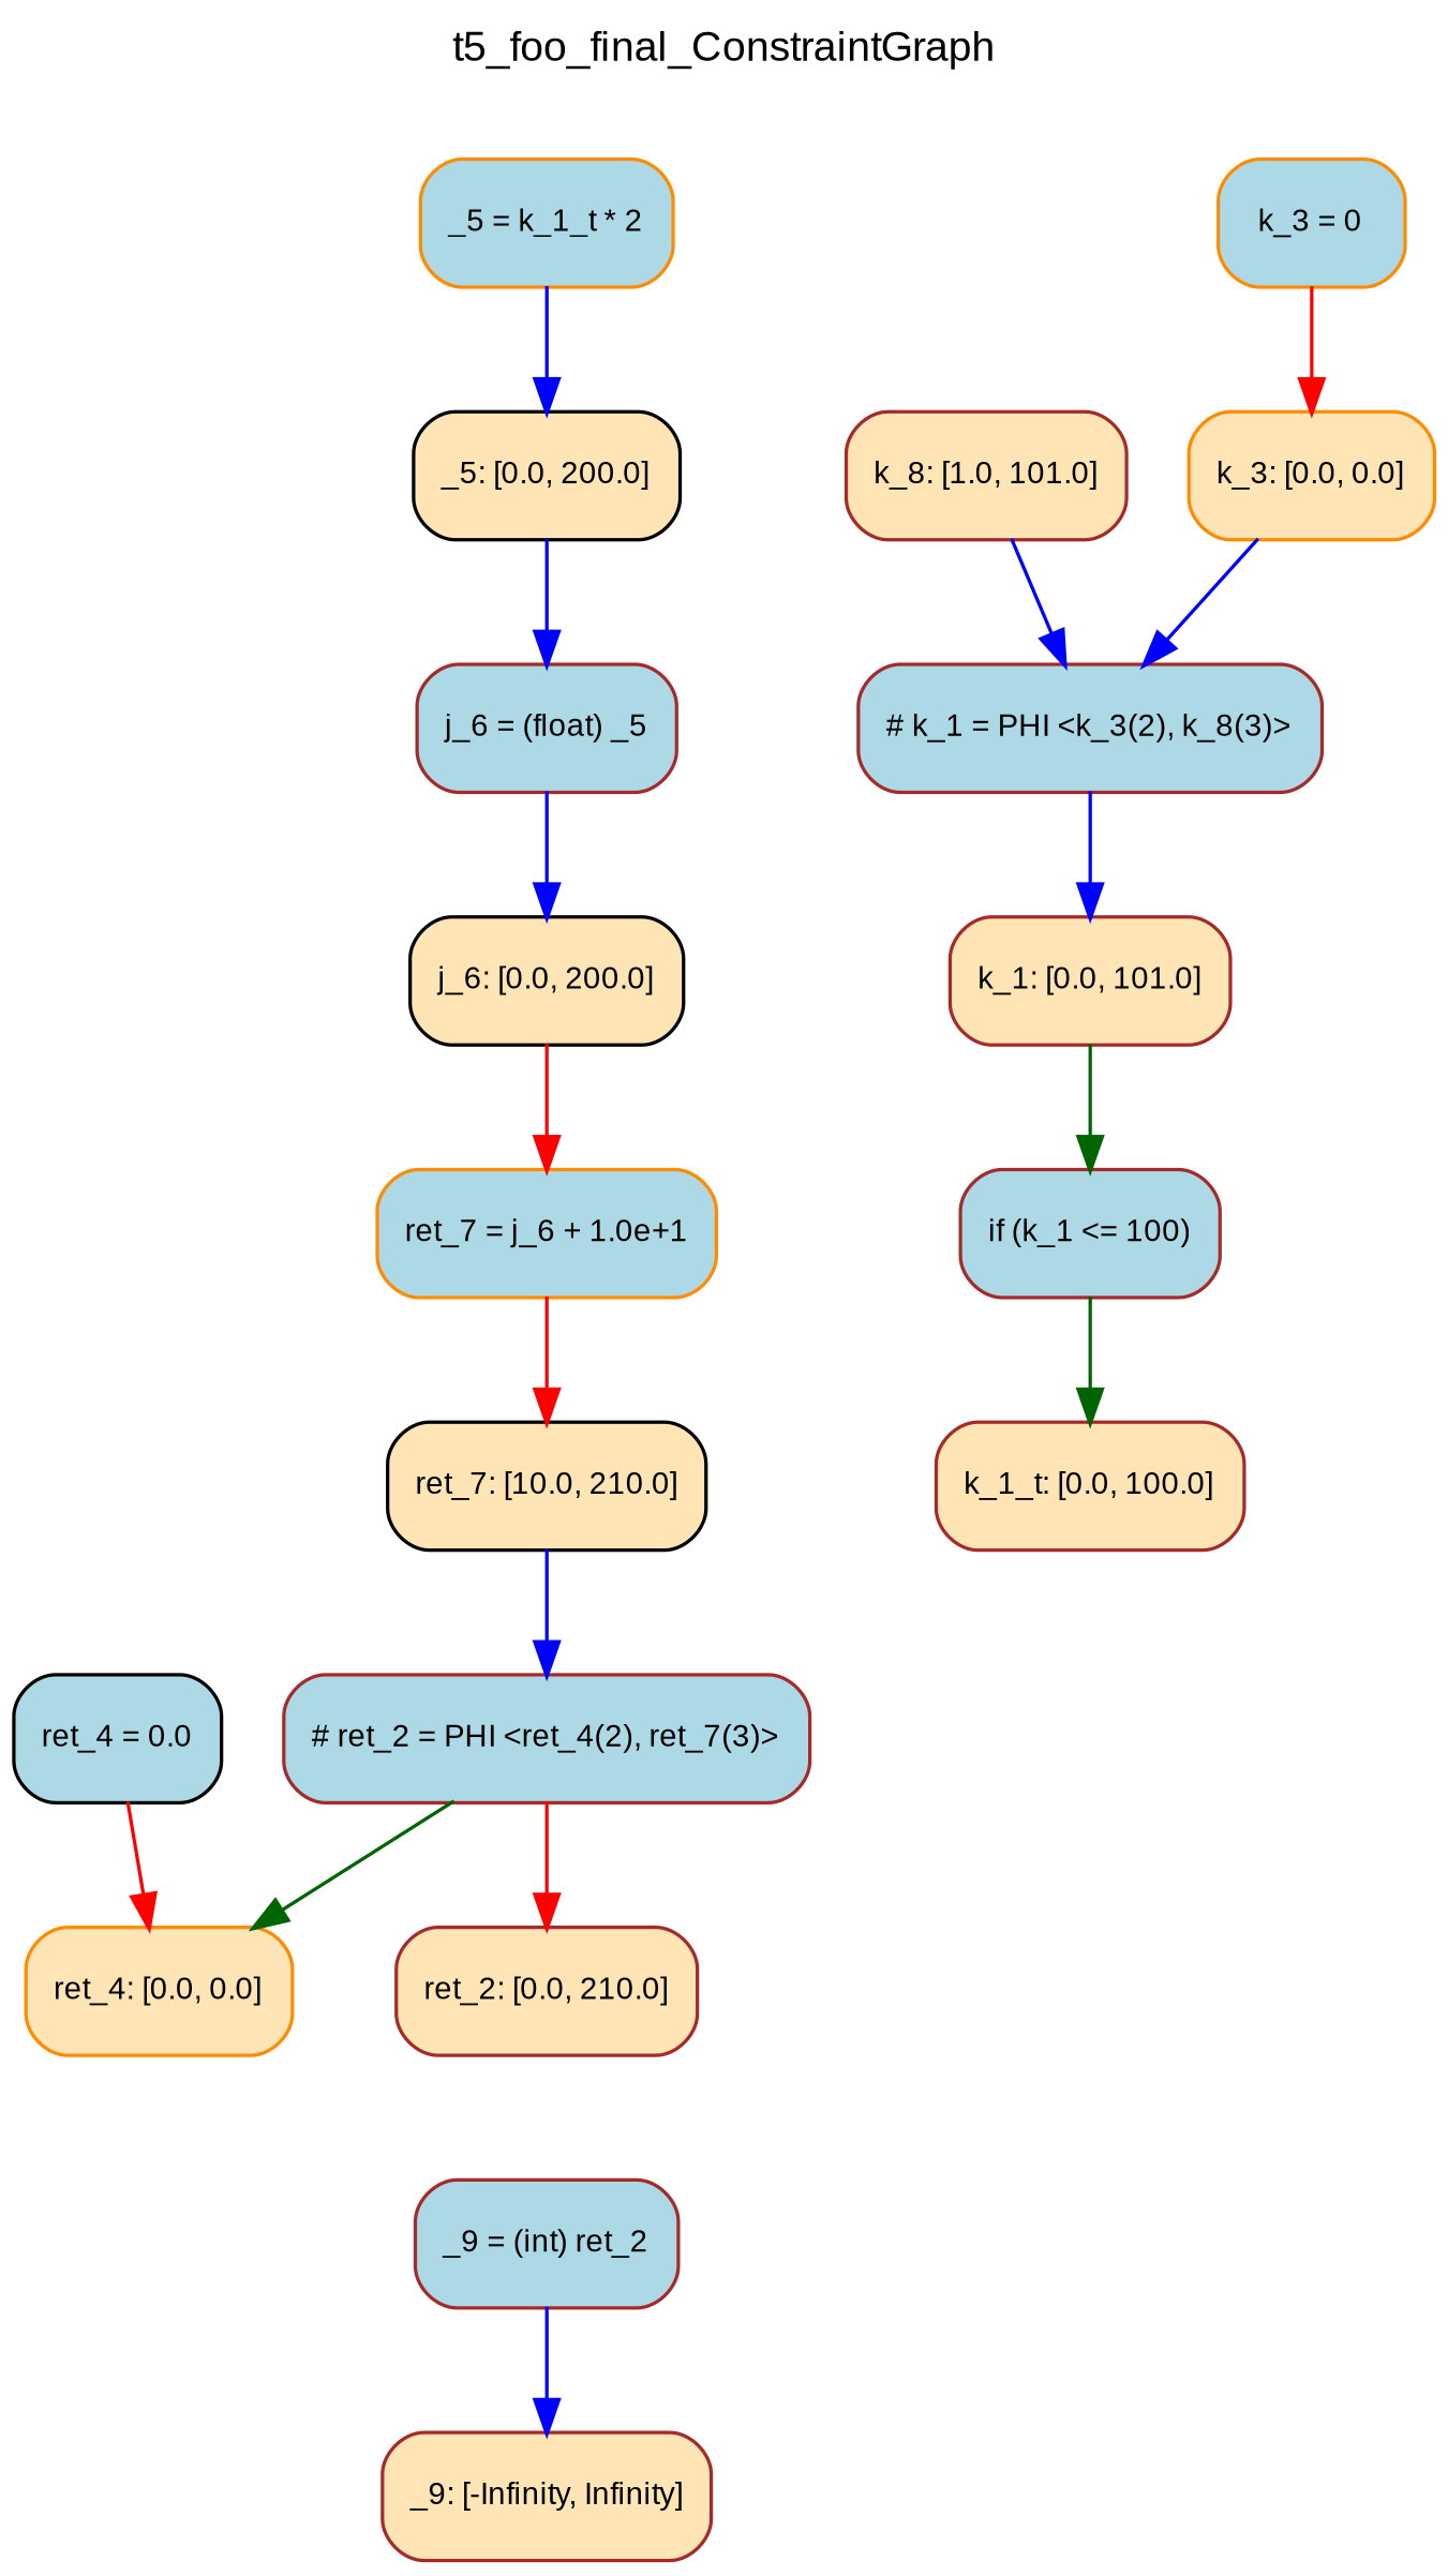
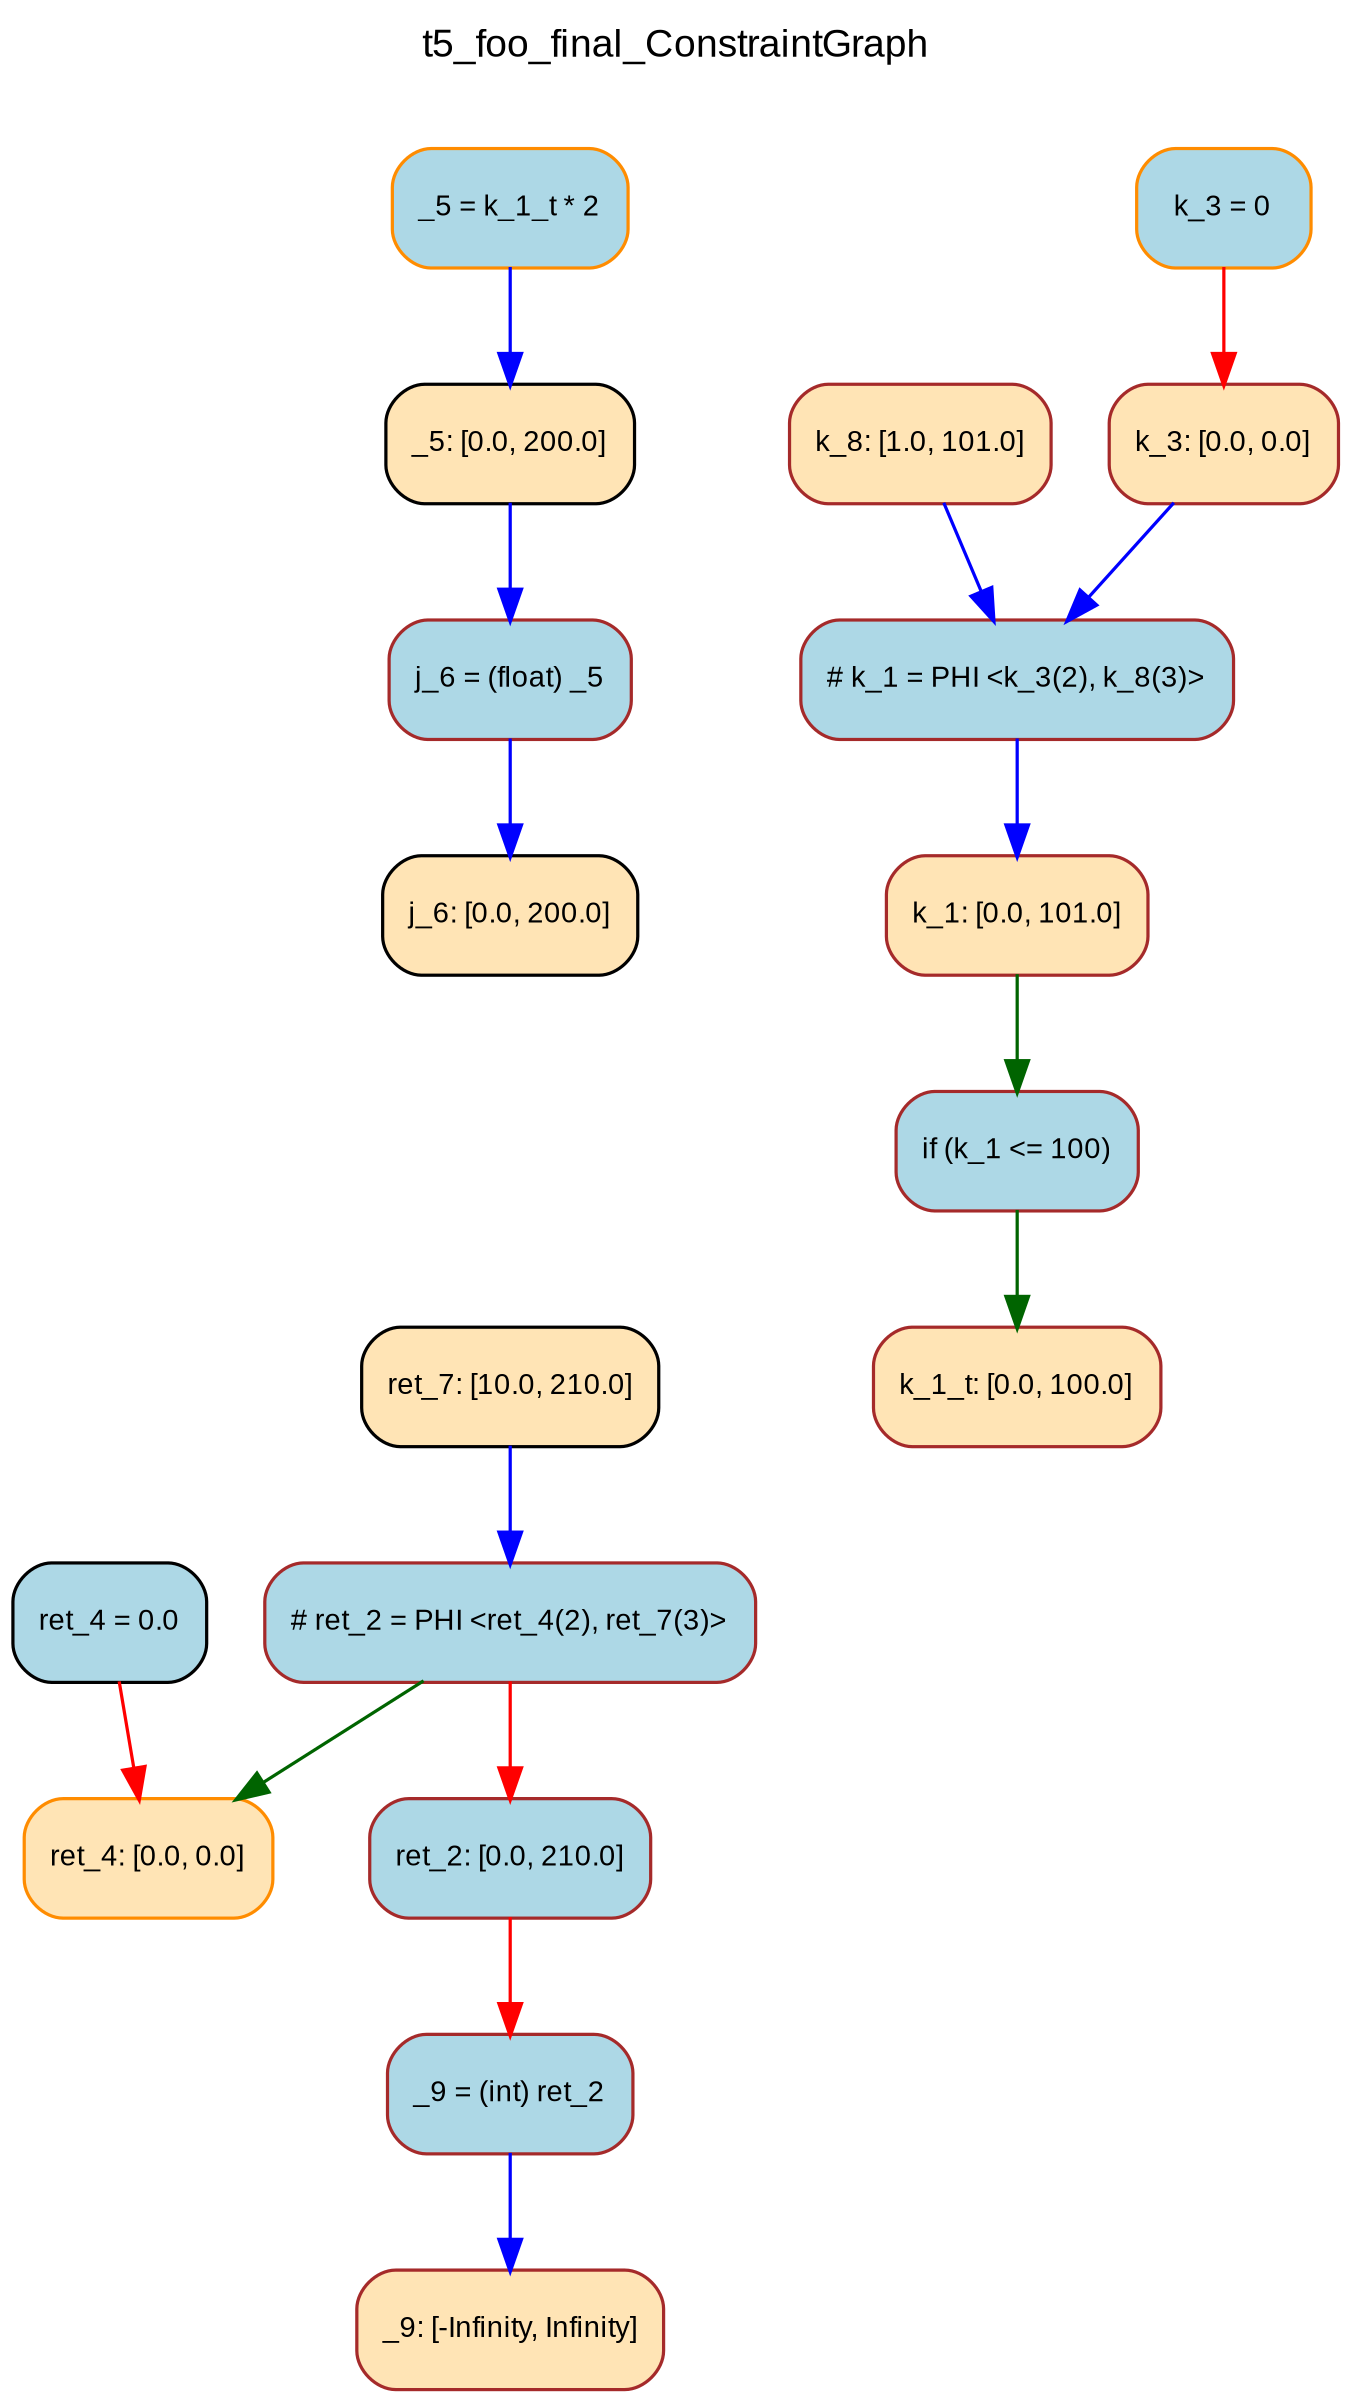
  digraph {
    fontname=Arial
    fontsize=12
    label=t5_foo_final_ConstraintGraph
    labelloc=top
    node [color=brown fillcolor=moccasin fontname=Arial fontsize=9 shape=Mrecord style=filled]
    edge [color=blue fontname=Arial fontsize=10]
    n1 [color=black fillcolor=lightblue label="{ ret_4 = 0.0 }"]
    n2 [color=darkorange label="{ ret_4: \[0.0, 0.0\] }"]
    n3 [fillcolor=lightblue label="{ # ret_2 = PHI \<ret_4(2), ret_7(3)\> }"]
-   n4 [label="{ ret_2: \[0.0, 210.0\] }"]
+   n4 [fillcolor=lightblue label="{ ret_2: \[0.0, 210.0\] }"]
    n5 [fillcolor=lightblue label="{ # k_1 = PHI \<k_3(2), k_8(3)\> }"]
    n6 [label="{ k_1: \[0.0, 101.0\] }"]
    n7 [fillcolor=lightblue label="{ if (k_1 \<= 100) }"]
    n8 [label="{ k_1_t: \[0.0, 100.0\] }"]
    n9 [fillcolor=lightblue label="{ _9 = (int) ret_2 }"]
    n10 [label="{ _9: \[-Infinity, Infinity\] }"]
    n11 [color=darkorange fillcolor=lightblue label="{ _5 = k_1_t * 2 }"]
    n12 [color=black label="{ _5: \[0.0, 200.0\] }"]
    n13 [fillcolor=lightblue label="{ j_6 = (float) _5 }"]
    n14 [color=black label="{ j_6: \[0.0, 200.0\] }"]
-   n15 [color=darkorange fillcolor=lightblue label="{ ret_7 = j_6 + 1.0e+1 }"]
    n16 [color=black label="{ ret_7: \[10.0, 210.0\] }"]
    n17 [label="{ k_8: \[1.0, 101.0\] }"]
    n18 [color=darkorange fillcolor=lightblue label="{ k_3 = 0 }"]
-   n19 [color=darkorange label="{ k_3: \[0.0, 0.0\] }"]
+   n19 [label="{ k_3: \[0.0, 0.0\] }"]
    n1 -> n2 [color=red]
    n3 -> n2 [color=darkgreen]
    n3 -> n4 [color=red]
+   n4 -> n9 [color=red]
    n5 -> n6
    n6 -> n7 [color=darkgreen]
    n7 -> n8 [color=darkgreen]
    n9 -> n10
    n11 -> n12
    n12 -> n13
    n13 -> n14
-   n14 -> n15 [color=red]
-   n15 -> n16 [color=red]
    n16 -> n3
    n17 -> n5
    n18 -> n19 [color=red]
    n19 -> n5
  }
